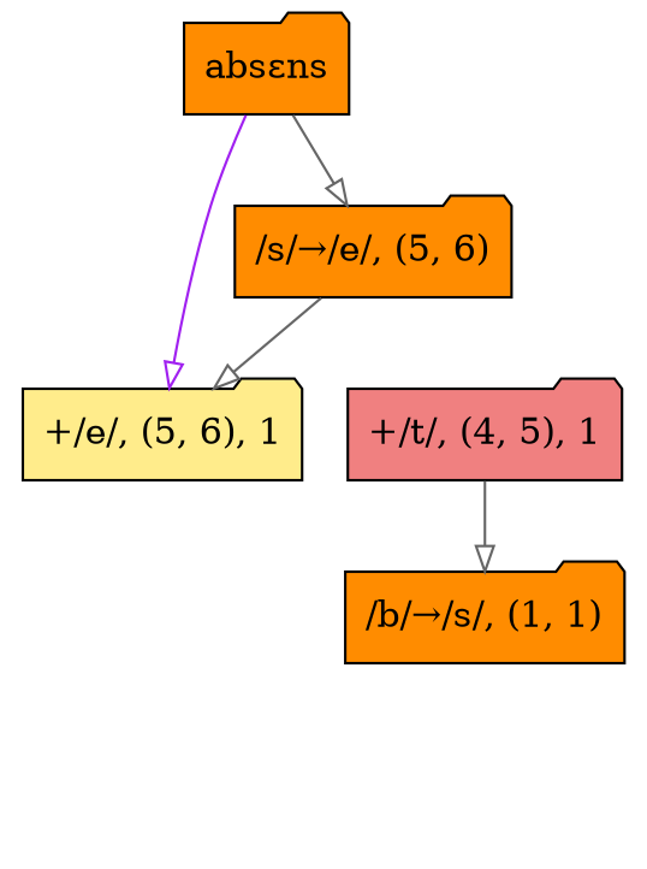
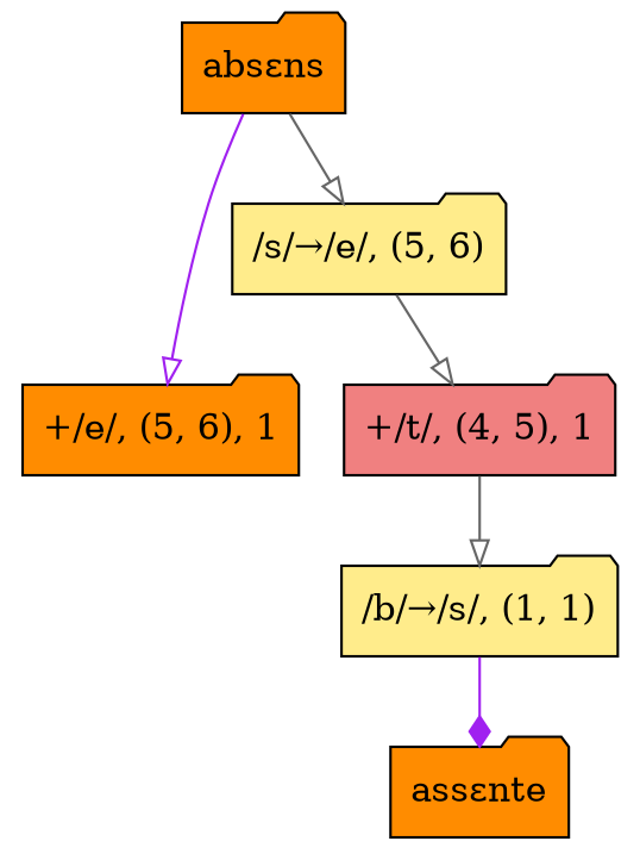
  digraph {
    node [fillcolor=lightgoldenrod1 shape=folder style=filled]
    edge [arrowhead=onormal color=gray40]
    n1 [fillcolor=darkorange label="absɛns"]
-   n2 [label="+/e/, (5, 6), 1"]
-   n3 [fillcolor=darkorange label="/s/→/e/, (5, 6)"]
+   n2 [fillcolor=darkorange label="+/e/, (5, 6), 1"]
+   n3 [label="/s/→/e/, (5, 6)"]
    n4 [fillcolor=lightcoral label="+/t/, (4, 5), 1"]
-   n5 [fillcolor=darkorange label="/b/→/s/, (1, 1)"]
+   n5 [label="/b/→/s/, (1, 1)"]
+   n6 [fillcolor=darkorange label="assɛnte"]
    n1 -> n2 [color=purple]
    n1 -> n3
-   n3 -> n2
+   n3 -> n4
    n4 -> n5
+   n5 -> n6 [arrowhead=diamond color=purple]
  }
